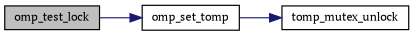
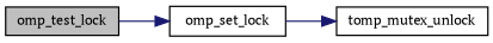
  digraph {
    fontname="PT Serif"
    rankdir=LR
    node [color=black fillcolor=white fontname="PT Serif" fontsize=10 shape=record style=filled]
    edge [color=midnightblue fontname="PT Serif" fontsize=10 labelfontname=Helvetica labelfontsize=10 style=solid]
    n1 [fillcolor=grey75 fontcolor=black height=0.2 label=omp_test_lock width=0.4]
-   n2 [height=0.2 label=omp_set_tomp width=0.4]
+   n2 [height=0.2 label=omp_set_lock width=0.4]
    n3 [height=0.2 label=tomp_mutex_unlock width=0.4]
    n1 -> n2
    n2 -> n3
  }
